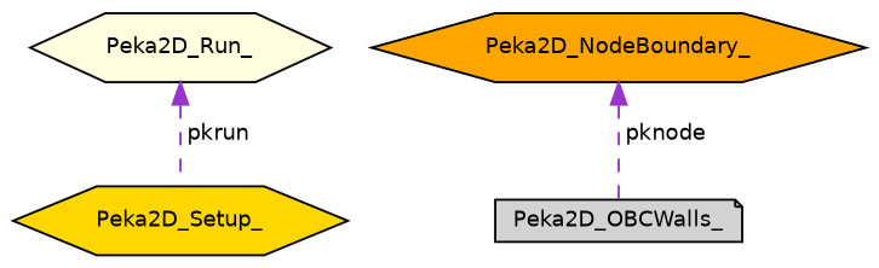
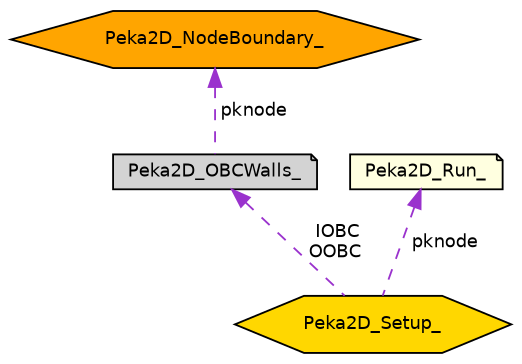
  digraph {
    node [color=black fontname=Helvetica fontsize=10 shape=hexagon style=filled]
    edge [color=darkorchid3 dir=back fontname=Helvetica fontsize=10 labelfontname=Helvetica labelfontsize=10 style=dashed]
    n1 [fillcolor=gold fontcolor=black height=0.2 label=Peka2D_Setup_ width=0.4]
    n2 [fillcolor=lightgrey height=0.2 label=Peka2D_OBCWalls_ shape=note width=0.4]
-   n3 [fillcolor=lightyellow height=0.2 label=Peka2D_Run_ width=0.4]
+   n3 [fillcolor=lightyellow height=0.2 label=Peka2D_Run_ shape=note width=0.4]
    n4 [fillcolor=orange height=0.2 label=Peka2D_NodeBoundary_ width=0.4]
-   n3 -> n1 [label=" pkrun"]
+   n2 -> n1 [label=" IOBC\nOOBC"]
+   n3 -> n1 [label=" pknode"]
    n4 -> n2 [label=" pknode"]
  }
